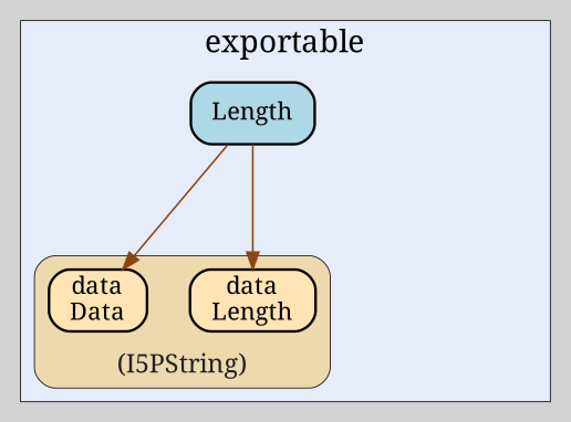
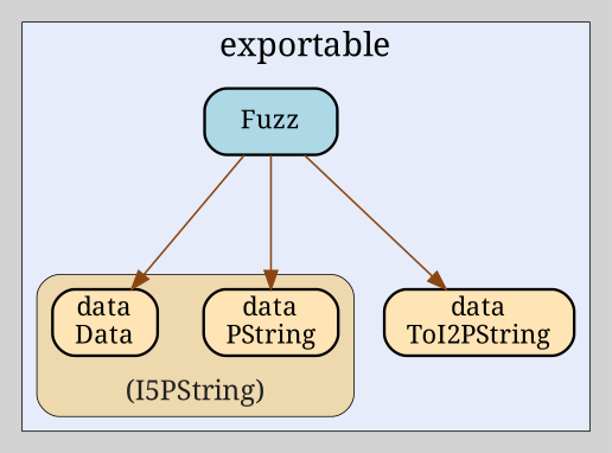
  digraph {
    bgcolor=lightgray
    fontname="Noto Serif"
    fontsize=14
    labeljust=l
    nodesep=0.35
    penwidth=0.5
    rankdir=TB
    style=solid
    node [fillcolor=moccasin fontname="Noto Serif" margin="0.16,0.0" penwidth=1.5 shape=box style="filled,rounded"]
    edge [color=saddlebrown fontname="Noto Serif" minlen=2]
    n1 [label="data\nData"]
-   n2 [label="data\nLength"]
-   n3 [fillcolor=lightblue label=Length]
+   n2 [label="data\nPString"]
+   n3 [fillcolor=lightblue label=Fuzz]
+   n4 [label="data\nToI2PString"]
    subgraph cluster_1 {
      bgcolor="#e6ecfa"
      fontsize=18
      label=exportable
      labeljust=c
      labelloc=t
      n3
+     n4
      subgraph cluster_2 {
        bgcolor="#e6ecfa"
        fillcolor=wheat2
        fontcolor="#222222"
        fontsize=15
        label="(I5PString)"
        labeljust=c
        labelloc=b
        style="rounded,filled"
        n1
        n2
      }
    }
    n3 -> n1
    n3 -> n2
+   n3 -> n4
  }
